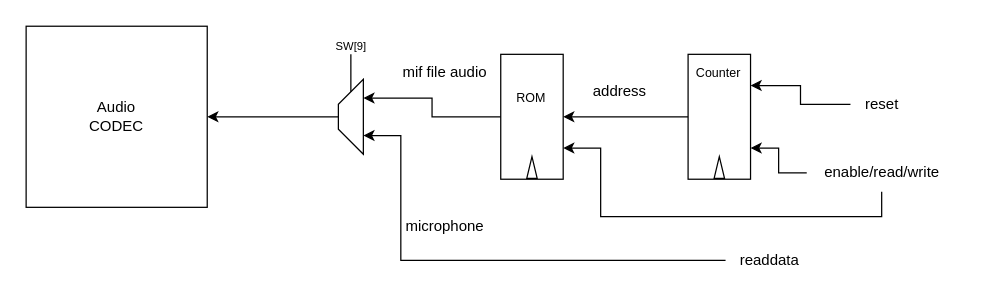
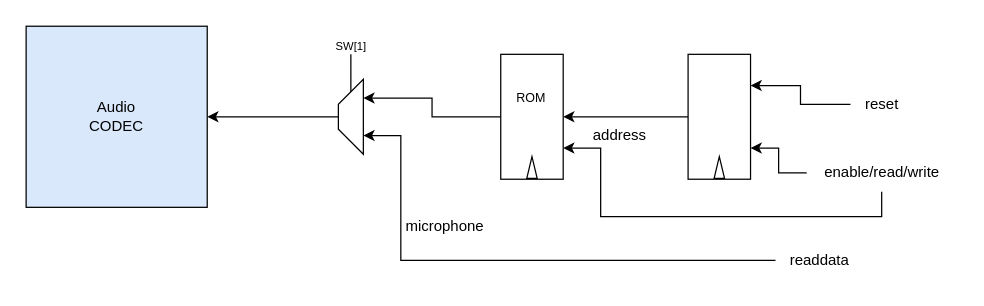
  <mxCell id="0" />
  <mxCell id="1" parent="0" />
  <mxCell id="2" value="" style="group" vertex="1" connectable="0" parent="1"><mxGeometry x="400" y="43" width="50" height="100" as="geometry" /></mxCell>
  <mxCell id="3" value="" style="rounded=0;whiteSpace=wrap;html=1;" vertex="1" parent="2"><mxGeometry width="50" height="100" as="geometry" /></mxCell>
  <mxCell id="4" value="" style="triangle;whiteSpace=wrap;html=1;rotation=-90;" vertex="1" parent="2"><mxGeometry x="16.346" y="86.458" width="17.308" height="8.333" as="geometry" /></mxCell>
  <mxCell id="5" value="&lt;font style=&quot;font-size: 10px;&quot;&gt;ROM&lt;/font&gt;" style="text;html=1;strokeColor=none;fillColor=none;align=center;verticalAlign=middle;whiteSpace=wrap;rounded=0;" vertex="1" parent="2"><mxGeometry x="13.462" y="28.333" width="23.077" height="12.5" as="geometry" /></mxCell>
  <mxCell id="6" value="" style="group" vertex="1" connectable="0" parent="1"><mxGeometry x="550" y="43" width="50" height="100" as="geometry" /></mxCell>
  <mxCell id="7" value="" style="rounded=0;whiteSpace=wrap;html=1;" vertex="1" parent="6"><mxGeometry width="50" height="100" as="geometry" /></mxCell>
  <mxCell id="8" value="" style="triangle;whiteSpace=wrap;html=1;rotation=-90;" vertex="1" parent="6"><mxGeometry x="16.346" y="86.458" width="17.308" height="8.333" as="geometry" /></mxCell>
- <mxCell id="9" value="&lt;font style=&quot;font-size: 10px;&quot;&gt;Counter&lt;/font&gt;" style="text;html=1;strokeColor=none;fillColor=none;align=center;verticalAlign=middle;whiteSpace=wrap;rounded=0;" vertex="1" parent="6"><mxGeometry x="13.462" y="8.333" width="23.077" height="12.5" as="geometry" /></mxCell>
  <mxCell id="10" style="edgeStyle=orthogonalEdgeStyle;rounded=0;orthogonalLoop=1;jettySize=auto;html=1;entryX=1;entryY=0.5;entryDx=0;entryDy=0;" edge="1" parent="1" source="11" target="20"><mxGeometry relative="1" as="geometry" /></mxCell>
  <mxCell id="11" value="" style="shape=trapezoid;perimeter=trapezoidPerimeter;whiteSpace=wrap;html=1;fixedSize=1;rotation=-90;" vertex="1" parent="1"><mxGeometry x="250" y="83" width="60" height="20" as="geometry" /></mxCell>
  <mxCell id="12" style="edgeStyle=orthogonalEdgeStyle;rounded=0;orthogonalLoop=1;jettySize=auto;html=1;exitX=0;exitY=0.5;exitDx=0;exitDy=0;entryX=0.75;entryY=1;entryDx=0;entryDy=0;" edge="1" parent="1" source="3" target="11"><mxGeometry relative="1" as="geometry" /></mxCell>
  <mxCell id="13" style="edgeStyle=orthogonalEdgeStyle;rounded=0;orthogonalLoop=1;jettySize=auto;html=1;exitX=0;exitY=0.5;exitDx=0;exitDy=0;entryX=1;entryY=0.5;entryDx=0;entryDy=0;" edge="1" parent="1" source="7" target="3"><mxGeometry relative="1" as="geometry" /></mxCell>
  <mxCell id="14" style="edgeStyle=orthogonalEdgeStyle;rounded=0;orthogonalLoop=1;jettySize=auto;html=1;entryX=1;entryY=0.5;entryDx=0;entryDy=0;endArrow=none;endFill=0;" edge="1" parent="1" source="15" target="11"><mxGeometry relative="1" as="geometry" /></mxCell>
- <mxCell id="15" value="&lt;font style=&quot;font-size: 9px;&quot;&gt;SW[9]&lt;/font&gt;" style="text;html=1;align=center;verticalAlign=middle;resizable=0;points=[];autosize=1;strokeColor=none;fillColor=none;" vertex="1" parent="1"><mxGeometry x="255" y="21" width="50" height="30" as="geometry" /></mxCell>
+ <mxCell id="15" value="&lt;font style=&quot;font-size: 9px;&quot;&gt;SW[1]&lt;/font&gt;" style="text;html=1;align=center;verticalAlign=middle;resizable=0;points=[];autosize=1;strokeColor=none;fillColor=none;" vertex="1" parent="1"><mxGeometry x="255" y="21" width="50" height="30" as="geometry" /></mxCell>
  <mxCell id="16" style="edgeStyle=orthogonalEdgeStyle;rounded=0;orthogonalLoop=1;jettySize=auto;html=1;entryX=0.25;entryY=1;entryDx=0;entryDy=0;" edge="1" parent="1" source="17" target="11"><mxGeometry relative="1" as="geometry"><Array as="points"><mxPoint x="320" y="208" /><mxPoint x="320" y="108" /></Array></mxGeometry></mxCell>
- <mxCell id="17" value="readdata" style="text;html=1;align=center;verticalAlign=middle;resizable=0;points=[];autosize=1;strokeColor=none;fillColor=none;" vertex="1" parent="1"><mxGeometry x="580" y="193" width="70" height="30" as="geometry" /></mxCell>
+ <mxCell id="17" value="readdata" style="text;html=1;align=center;verticalAlign=middle;resizable=0;points=[];autosize=1;strokeColor=none;fillColor=none;" vertex="1" parent="1"><mxGeometry x="620" y="193" width="70" height="30" as="geometry" /></mxCell>
  <mxCell id="18" style="edgeStyle=orthogonalEdgeStyle;rounded=0;orthogonalLoop=1;jettySize=auto;html=1;entryX=1;entryY=0.25;entryDx=0;entryDy=0;" edge="1" parent="1" source="19" target="7"><mxGeometry relative="1" as="geometry" /></mxCell>
  <mxCell id="19" value="reset" style="text;html=1;align=center;verticalAlign=middle;resizable=0;points=[];autosize=1;strokeColor=none;fillColor=none;" vertex="1" parent="1"><mxGeometry x="680" y="68" width="50" height="30" as="geometry" /></mxCell>
- <mxCell id="20" value="Audio&lt;br&gt;CODEC" style="whiteSpace=wrap;html=1;aspect=fixed;" vertex="1" parent="1"><mxGeometry x="20" y="20.5" width="145" height="145" as="geometry" /></mxCell>
- <mxCell id="21" value="address" style="text;html=1;align=center;verticalAlign=middle;resizable=0;points=[];autosize=1;strokeColor=none;fillColor=none;" vertex="1" parent="1"><mxGeometry x="460" y="58" width="70" height="30" as="geometry" /></mxCell>
- <mxCell id="22" value="mif file audio" style="text;html=1;align=center;verticalAlign=middle;resizable=0;points=[];autosize=1;strokeColor=none;fillColor=none;" vertex="1" parent="1"><mxGeometry x="310" y="43" width="90" height="30" as="geometry" /></mxCell>
+ <mxCell id="20" value="Audio&lt;br&gt;CODEC" style="whiteSpace=wrap;html=1;aspect=fixed;fillColor=#dae8fc;" vertex="1" parent="1"><mxGeometry x="20" y="20.5" width="145" height="145" as="geometry" /></mxCell>
+ <mxCell id="21" value="address" style="text;html=1;align=center;verticalAlign=middle;resizable=0;points=[];autosize=1;strokeColor=none;fillColor=none;" vertex="1" parent="1"><mxGeometry x="460" y="93" width="70" height="30" as="geometry" /></mxCell>
  <mxCell id="23" value="microphone" style="text;html=1;align=center;verticalAlign=middle;resizable=0;points=[];autosize=1;strokeColor=none;fillColor=none;" vertex="1" parent="1"><mxGeometry x="310" y="165.5" width="90" height="30" as="geometry" /></mxCell>
  <mxCell id="24" style="edgeStyle=orthogonalEdgeStyle;rounded=0;orthogonalLoop=1;jettySize=auto;html=1;entryX=1;entryY=0.75;entryDx=0;entryDy=0;" edge="1" parent="1" source="26" target="7"><mxGeometry relative="1" as="geometry" /></mxCell>
  <mxCell id="25" style="edgeStyle=orthogonalEdgeStyle;rounded=0;orthogonalLoop=1;jettySize=auto;html=1;entryX=1;entryY=0.75;entryDx=0;entryDy=0;" edge="1" parent="1" source="26" target="3"><mxGeometry relative="1" as="geometry"><Array as="points"><mxPoint x="705" y="173" /><mxPoint x="480" y="173" /><mxPoint x="480" y="118" /></Array></mxGeometry></mxCell>
  <mxCell id="26" value="enable/read/write" style="text;html=1;align=center;verticalAlign=middle;resizable=0;points=[];autosize=1;strokeColor=none;fillColor=none;" vertex="1" parent="1"><mxGeometry x="645" y="123" width="120" height="30" as="geometry" /></mxCell>
